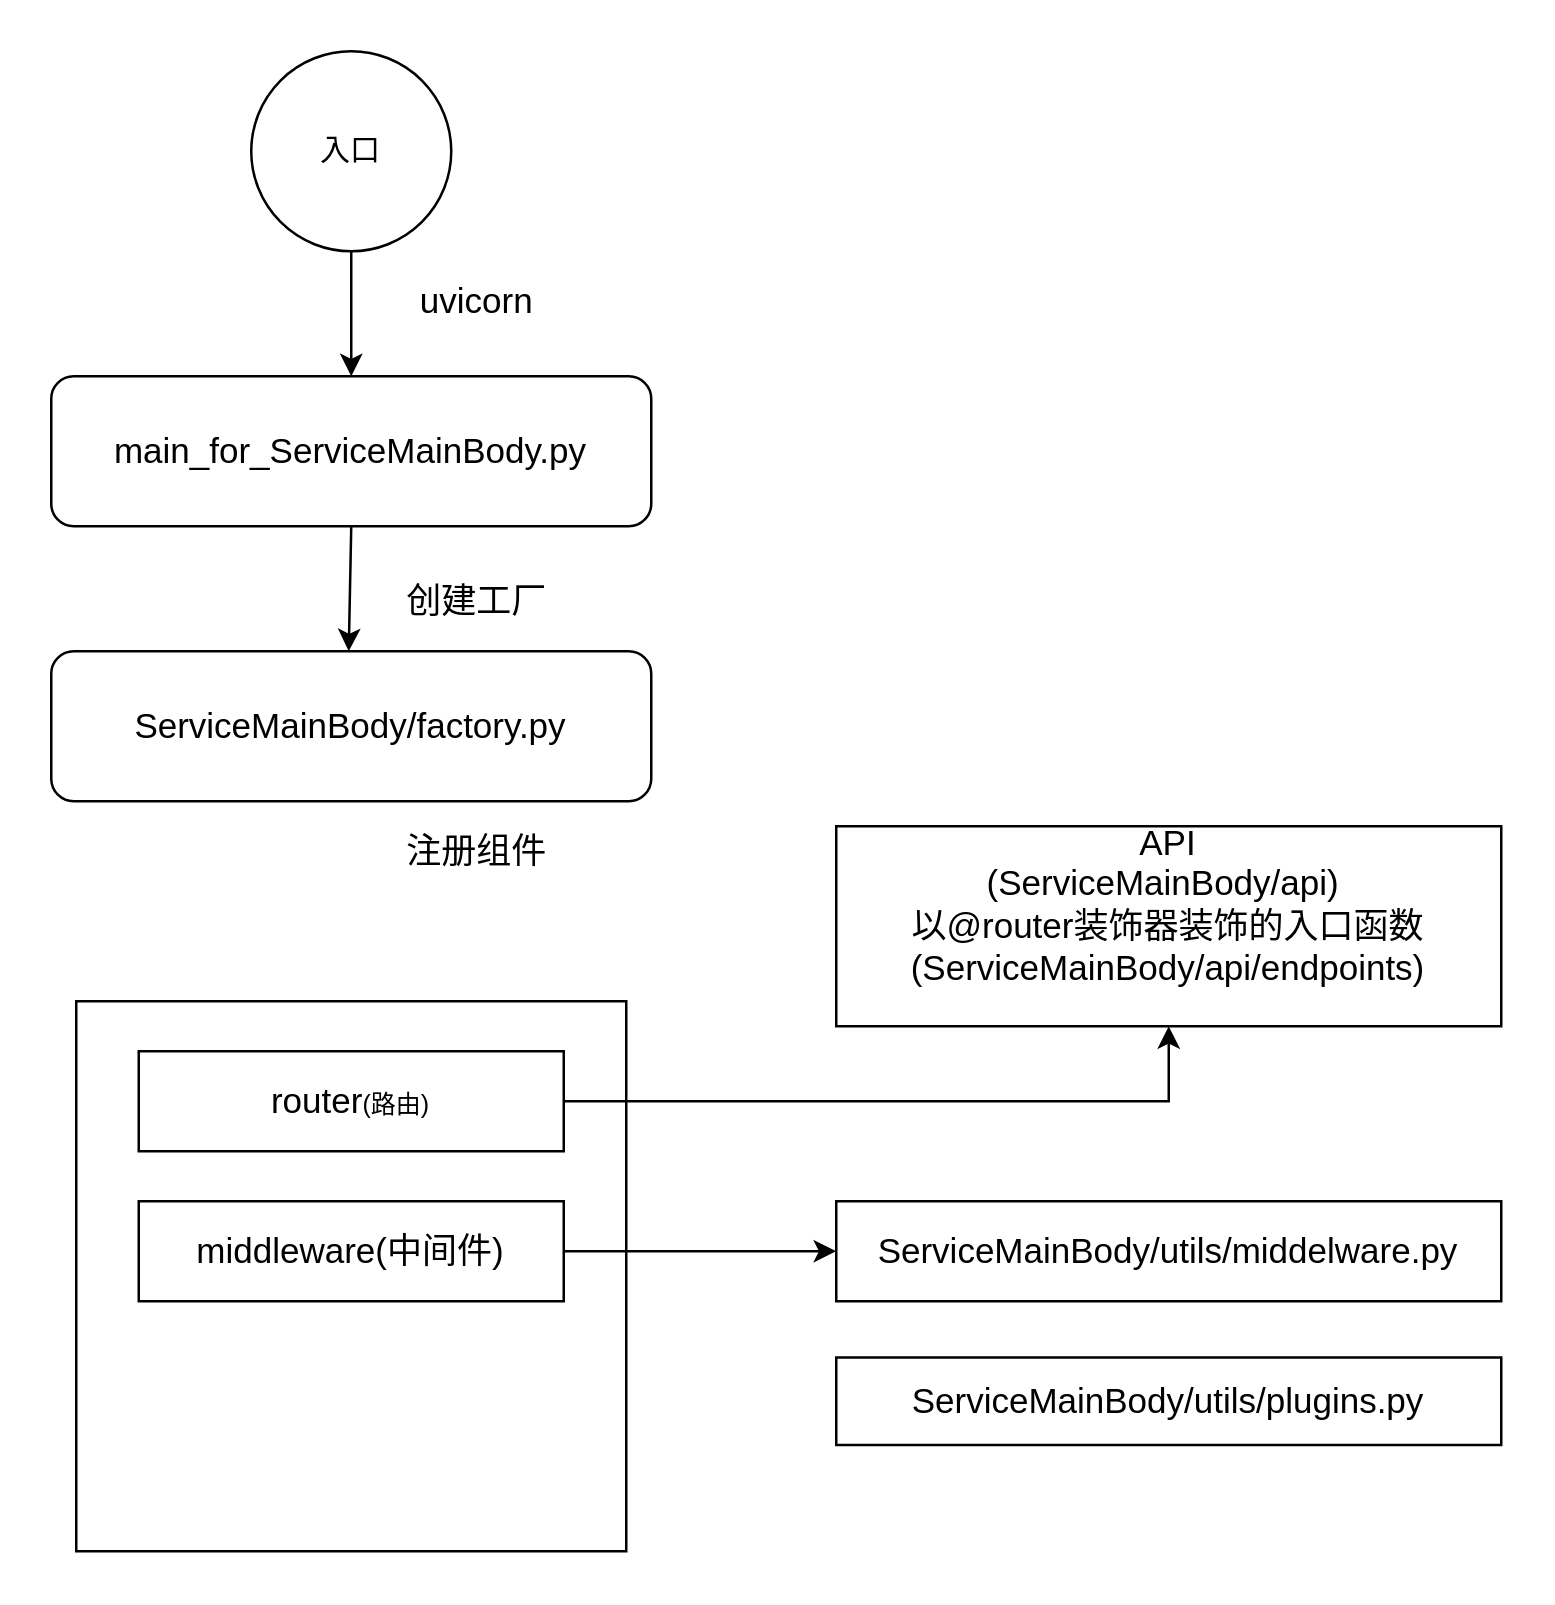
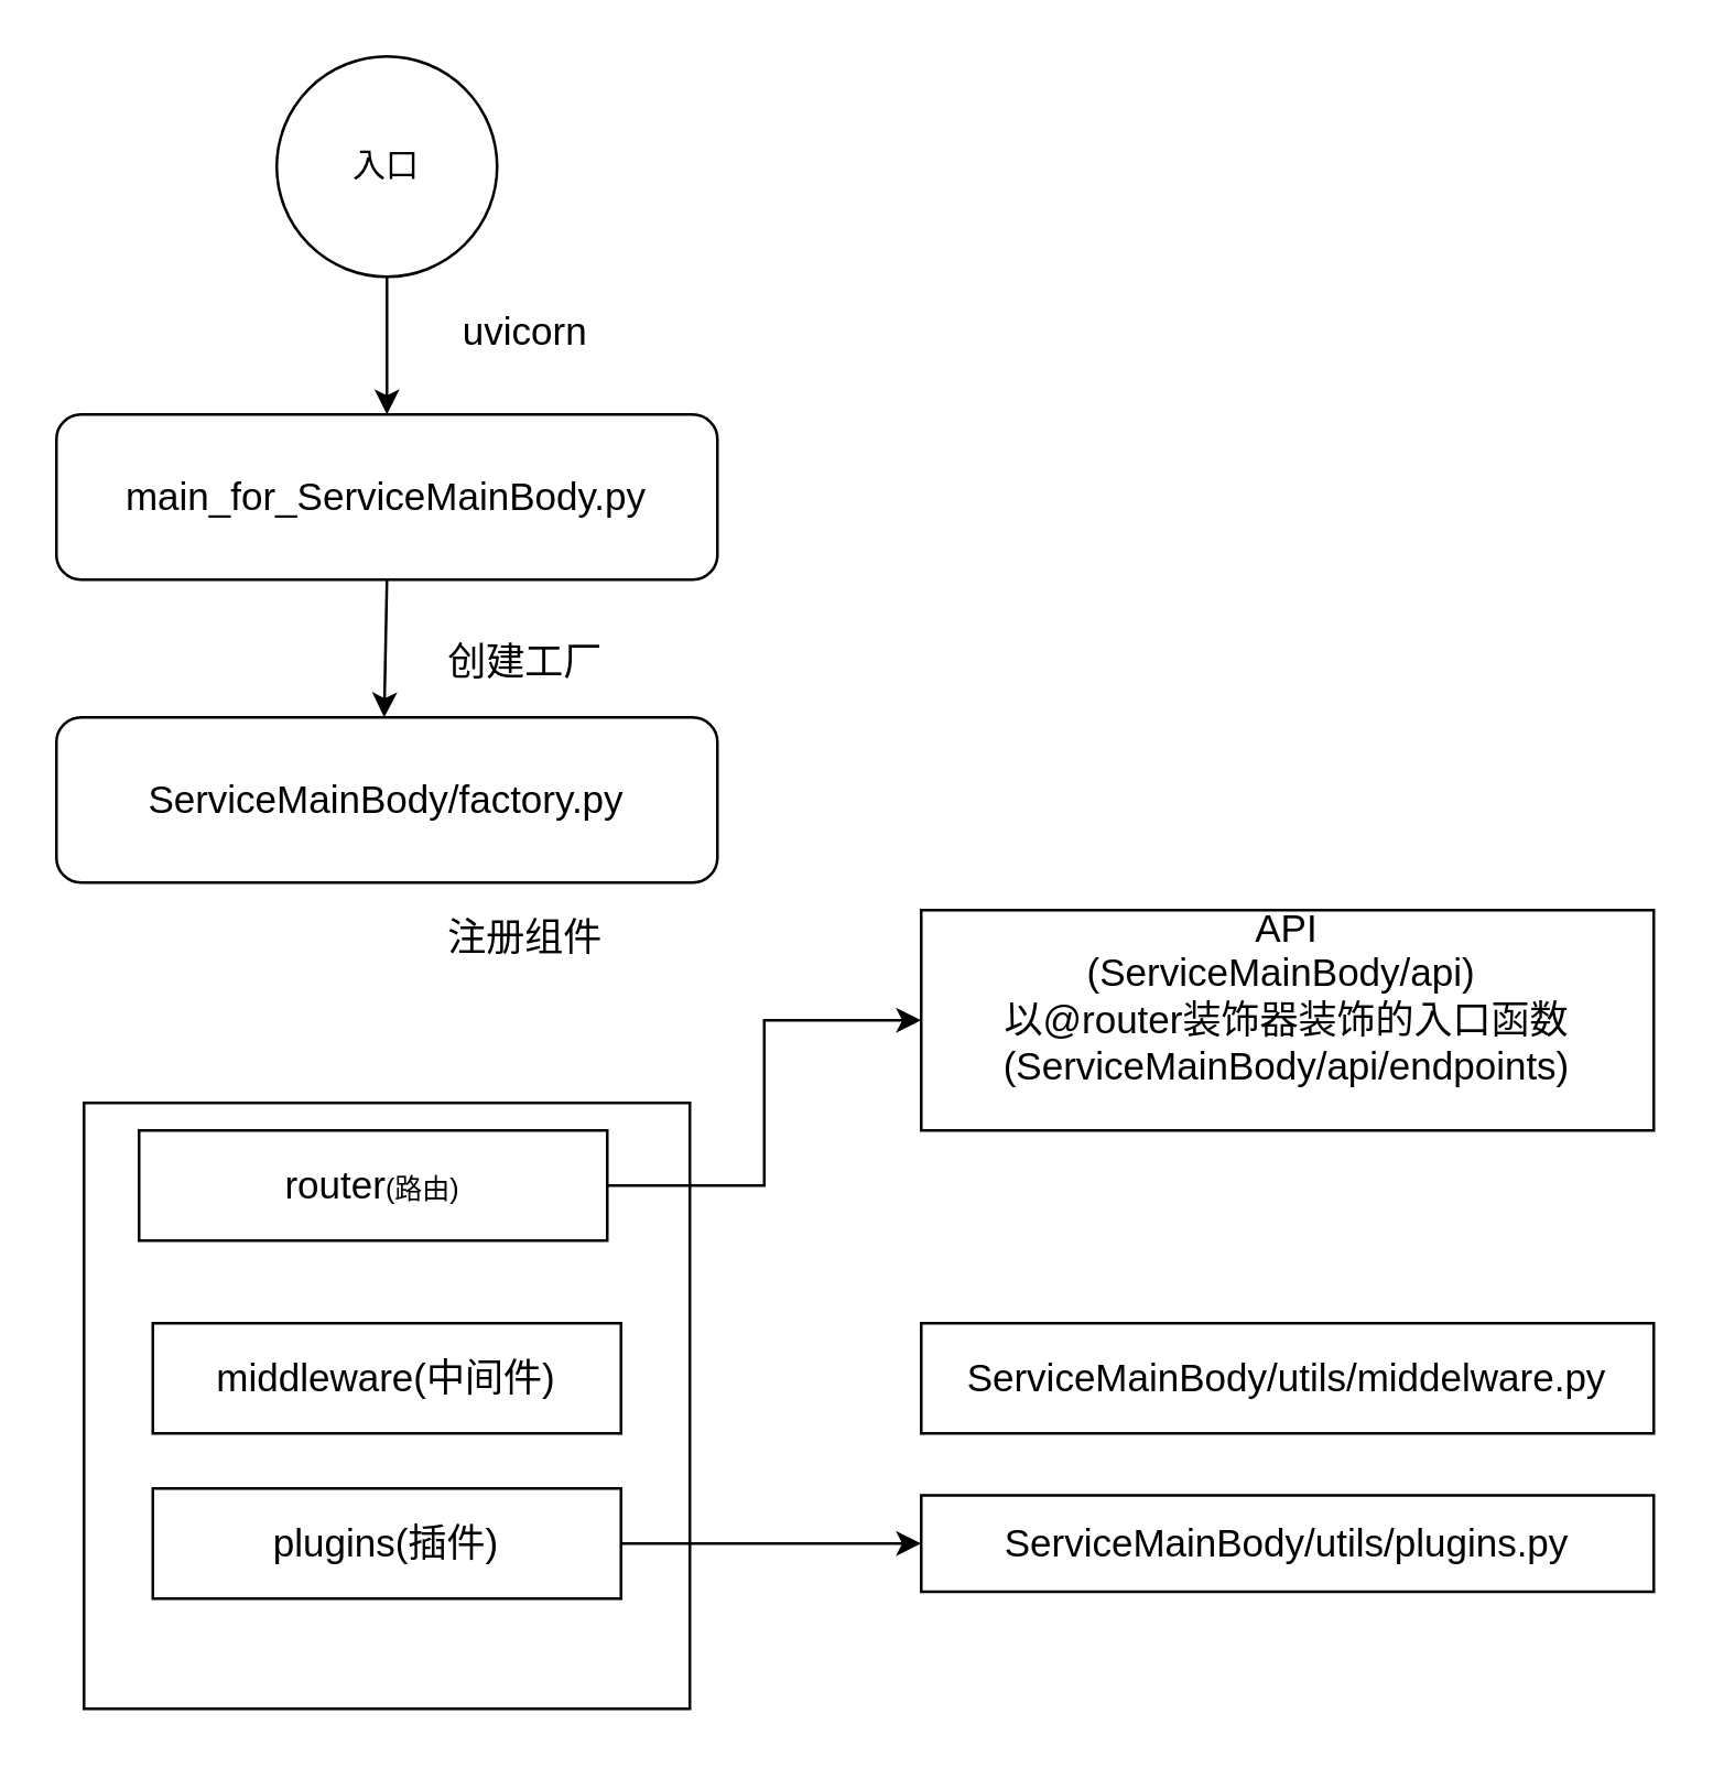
  <mxCell id="0" />
  <mxCell id="1" parent="0" />
  <mxCell id="2" value="入口" style="ellipse;whiteSpace=wrap;html=1;aspect=fixed;" vertex="1" parent="1"><mxGeometry x="100" y="20" width="80" height="80" as="geometry" /></mxCell>
  <mxCell id="3" value="" style="endArrow=classic;html=1;exitX=0.5;exitY=1;exitDx=0;exitDy=0;" edge="1" parent="1" source="2"><mxGeometry width="50" height="50" relative="1" as="geometry"><mxPoint x="310" y="400" as="sourcePoint" /><mxPoint x="140" y="150" as="targetPoint" /></mxGeometry></mxCell>
  <mxCell id="4" value="&lt;font style=&quot;font-size: 14px&quot;&gt;main_for_ServiceMainBody.py&lt;/font&gt;" style="rounded=1;whiteSpace=wrap;html=1;" vertex="1" parent="1"><mxGeometry x="20" y="150" width="240" height="60" as="geometry" /></mxCell>
  <mxCell id="5" value="&lt;font style=&quot;font-size: 14px&quot;&gt;uvicorn&lt;/font&gt;" style="text;html=1;align=center;verticalAlign=middle;resizable=0;points=[];autosize=1;strokeColor=none;" vertex="1" parent="1"><mxGeometry x="160" y="110" width="60" height="20" as="geometry" /></mxCell>
  <mxCell id="6" value="" style="endArrow=classic;html=1;exitX=0.5;exitY=1;exitDx=0;exitDy=0;" edge="1" parent="1" source="4"><mxGeometry width="50" height="50" relative="1" as="geometry"><mxPoint x="139" y="230" as="sourcePoint" /><mxPoint x="139" y="260" as="targetPoint" /></mxGeometry></mxCell>
  <mxCell id="7" value="&lt;font style=&quot;font-size: 14px&quot;&gt;ServiceMainBody/factory.py&lt;/font&gt;" style="rounded=1;whiteSpace=wrap;html=1;" vertex="1" parent="1"><mxGeometry x="20" y="260" width="240" height="60" as="geometry" /></mxCell>
  <mxCell id="8" value="&lt;font style=&quot;font-size: 14px&quot;&gt;创建工厂&lt;/font&gt;" style="text;html=1;align=center;verticalAlign=middle;resizable=0;points=[];autosize=1;strokeColor=none;" vertex="1" parent="1"><mxGeometry x="155" y="230" width="70" height="20" as="geometry" /></mxCell>
  <mxCell id="9" value="" style="whiteSpace=wrap;html=1;aspect=fixed;" vertex="1" parent="1"><mxGeometry x="30" y="400" width="220" height="220" as="geometry" /></mxCell>
  <mxCell id="10" style="edgeStyle=orthogonalEdgeStyle;rounded=0;orthogonalLoop=1;jettySize=auto;html=1;" edge="1" parent="1" source="11" target="18"><mxGeometry relative="1" as="geometry"><mxPoint x="330" y="440" as="targetPoint" /></mxGeometry></mxCell>
- <mxCell id="11" value="&lt;font style=&quot;font-size: 14px&quot;&gt;router&lt;/font&gt;&lt;font size=&quot;1&quot;&gt;(路由)&lt;/font&gt;" style="rounded=0;whiteSpace=wrap;html=1;" vertex="1" parent="1"><mxGeometry x="55" y="420" width="170" height="40" as="geometry" /></mxCell>
- <mxCell id="12" style="edgeStyle=orthogonalEdgeStyle;rounded=0;orthogonalLoop=1;jettySize=auto;html=1;" edge="1" parent="1" source="13" target="16"><mxGeometry relative="1" as="geometry"><mxPoint x="330" y="500" as="targetPoint" /></mxGeometry></mxCell>
+ <mxCell id="11" value="&lt;font style=&quot;font-size: 14px&quot;&gt;router&lt;/font&gt;&lt;font size=&quot;1&quot;&gt;(路由)&lt;/font&gt;" style="rounded=0;whiteSpace=wrap;html=1;" vertex="1" parent="1"><mxGeometry x="50" y="410" width="170" height="40" as="geometry" /></mxCell>
  <mxCell id="13" value="&lt;font style=&quot;font-size: 14px&quot;&gt;middleware(中间件)&lt;/font&gt;" style="rounded=0;whiteSpace=wrap;html=1;" vertex="1" parent="1"><mxGeometry x="55" y="480" width="170" height="40" as="geometry" /></mxCell>
+ <mxCell id="14" style="edgeStyle=orthogonalEdgeStyle;rounded=0;orthogonalLoop=1;jettySize=auto;html=1;" edge="1" parent="1" source="15" target="17"><mxGeometry relative="1" as="geometry"><mxPoint x="330" y="560" as="targetPoint" /></mxGeometry></mxCell>
+ <mxCell id="15" value="&lt;font style=&quot;font-size: 14px&quot;&gt;plugins(插件)&lt;/font&gt;" style="rounded=0;whiteSpace=wrap;html=1;" vertex="1" parent="1"><mxGeometry x="55" y="540" width="170" height="40" as="geometry" /></mxCell>
  <mxCell id="16" value="&lt;font style=&quot;font-size: 14px&quot;&gt;ServiceMainBody/utils/middelware.py&lt;/font&gt;" style="rounded=0;whiteSpace=wrap;html=1;" vertex="1" parent="1"><mxGeometry x="334" y="480" width="266" height="40" as="geometry" /></mxCell>
  <mxCell id="17" value="&lt;font style=&quot;font-size: 14px&quot;&gt;ServiceMainBody/utils/plugins.py&lt;/font&gt;" style="rounded=0;whiteSpace=wrap;html=1;" vertex="1" parent="1"><mxGeometry x="334" y="542.5" width="266" height="35" as="geometry" /></mxCell>
  <mxCell id="18" value="&lt;font style=&quot;font-size: 14px&quot;&gt;&lt;span&gt;API&lt;/span&gt;&lt;br&gt;&lt;span&gt;(ServiceMainBody/api)&amp;nbsp;&lt;br&gt;以@router装饰器装饰的入口函数&lt;br&gt;&lt;/span&gt;(ServiceMainBody/api/endpoints)&lt;span&gt;&lt;br&gt;&lt;br&gt;&lt;/span&gt;&lt;/font&gt;" style="rounded=0;whiteSpace=wrap;html=1;" vertex="1" parent="1"><mxGeometry x="334" y="330" width="266" height="80" as="geometry" /></mxCell>
  <mxCell id="19" value="&lt;font style=&quot;font-size: 14px&quot;&gt;注册组件&lt;/font&gt;" style="text;html=1;align=center;verticalAlign=middle;resizable=0;points=[];autosize=1;strokeColor=none;" vertex="1" parent="1"><mxGeometry x="155" y="330" width="70" height="20" as="geometry" /></mxCell>
